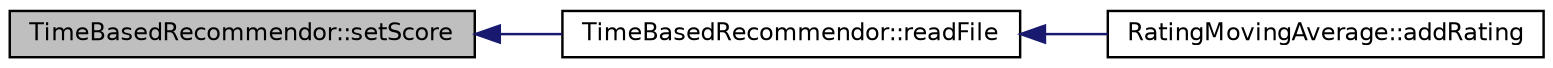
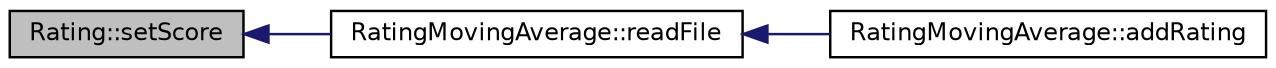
  digraph {
    rankdir=LR
    node [color=black fillcolor=white fontname=Helvetica fontsize=10 shape=record style=filled]
    edge [color=midnightblue dir=back fontname=Helvetica fontsize=10 labelfontname=Helvetica labelfontsize=10 style=solid]
-   n1 [fillcolor=grey75 fontcolor=black height=0.2 label="TimeBasedRecommendor::setScore" width=0.4]
-   n2 [height=0.2 label="TimeBasedRecommendor::readFile" width=0.4]
+   n1 [fillcolor=grey75 fontcolor=black height=0.2 label="Rating::setScore" width=0.4]
+   n2 [height=0.2 label="RatingMovingAverage::readFile" width=0.4]
    n3 [height=0.2 label="RatingMovingAverage::addRating" width=0.4]
    n1 -> n2
    n2 -> n3
  }
